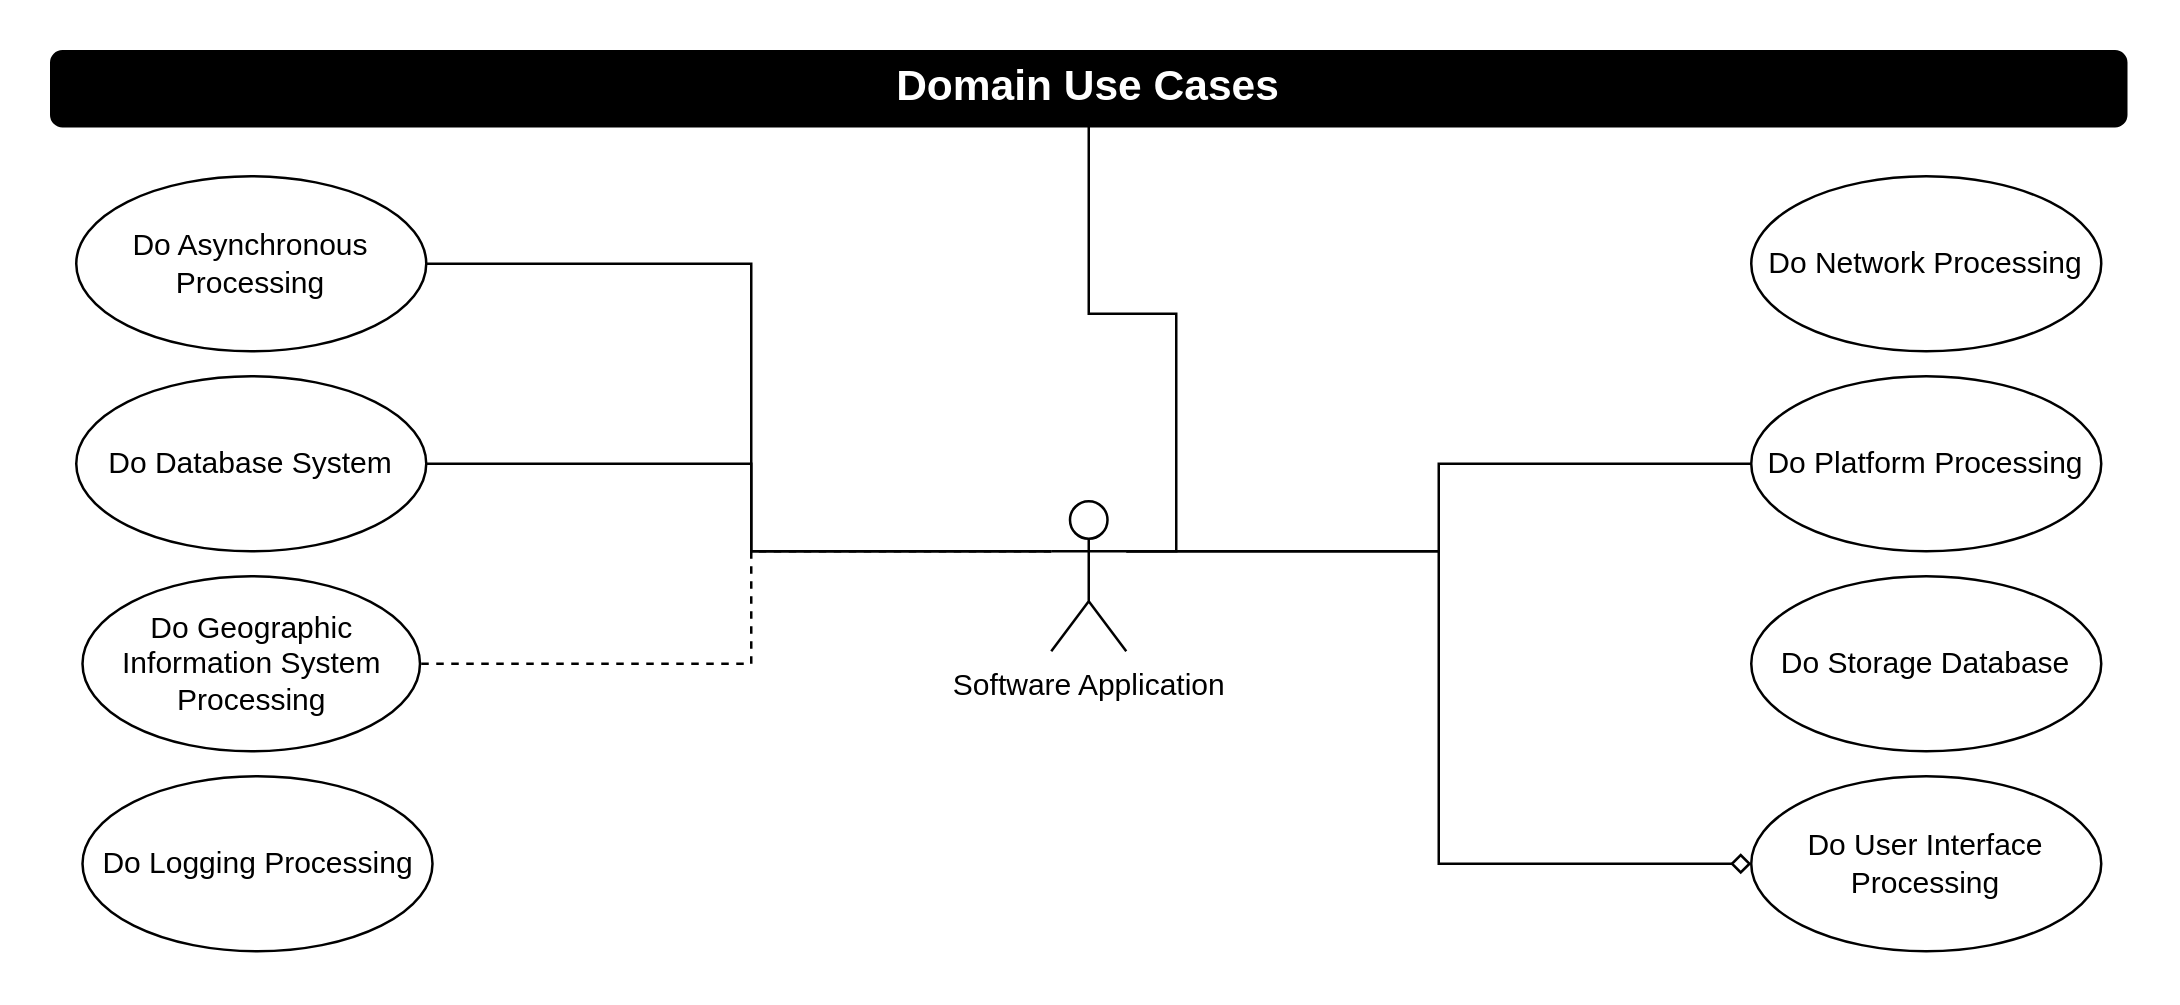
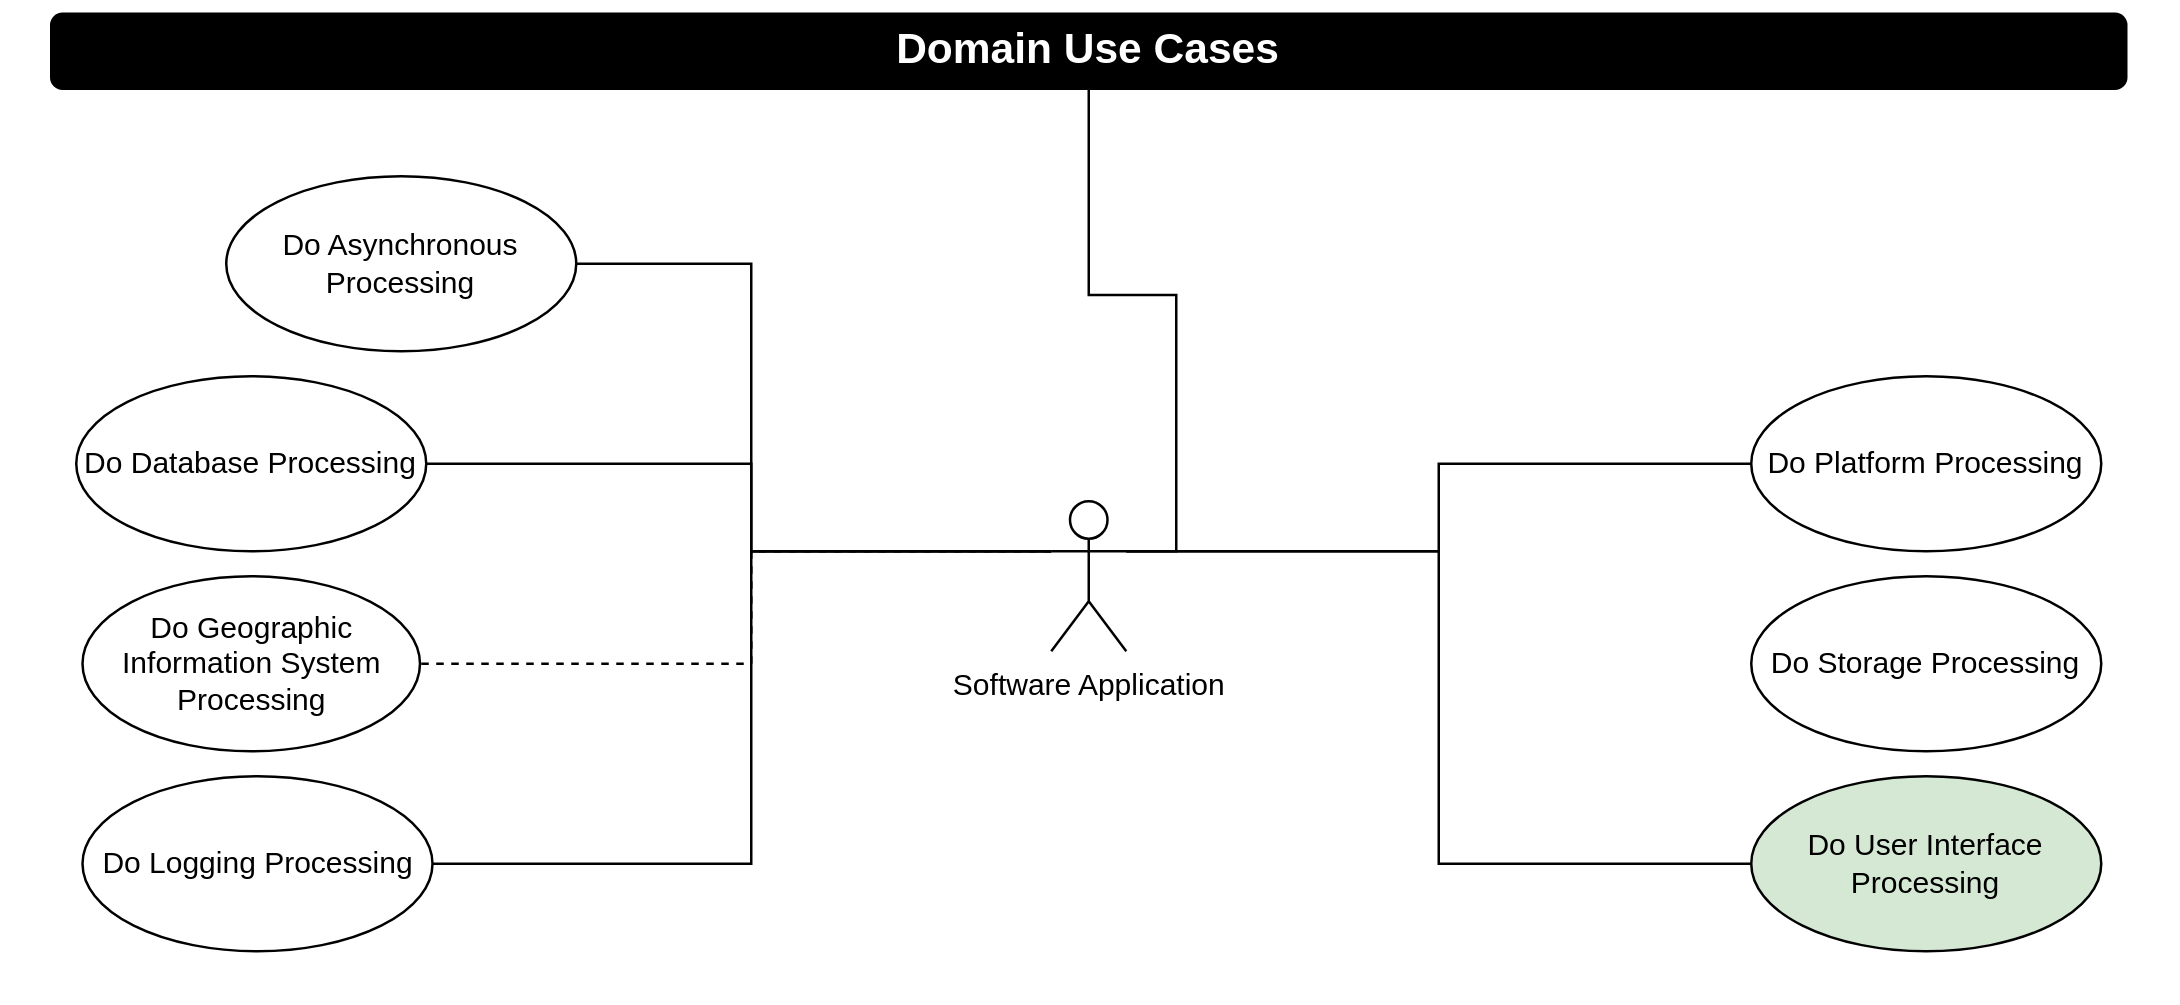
  <mxCell id="0" />
  <mxCell id="1" parent="0" />
- <mxCell id="2" value="Domain Use Cases" style="rounded=1;whiteSpace=wrap;html=1;fillColor=#000000;fontStyle=1;fontColor=#FFFFFF;fontSize=17;" vertex="1" parent="1"><mxGeometry x="20" width="830" height="30" as="geometry" y="20" /></mxCell>
+ <mxCell id="2" value="Domain Use Cases" style="rounded=1;whiteSpace=wrap;html=1;fillColor=#000000;fontStyle=1;fontColor=#FFFFFF;fontSize=17;" vertex="1" parent="1"><mxGeometry x="20" y="5" width="830" height="30" as="geometry" /></mxCell>
  <mxCell id="3" value="&lt;font style=&quot;font-size: 12px;&quot;&gt;Do Geographic Information System Processing&lt;/font&gt;" style="ellipse;whiteSpace=wrap;html=1;fontSize=12;fillColor=#FFFFFF;" vertex="1" parent="1"><mxGeometry x="32.5" y="230" width="135" height="70" as="geometry" /></mxCell>
  <mxCell id="4" value="Do Platform Processing" style="ellipse;whiteSpace=wrap;html=1;fillColor=#FFFFFF;fontSize=12;fontColor=#000000;" vertex="1" parent="1"><mxGeometry x="700" y="150" width="140" height="70" as="geometry" /></mxCell>
- <mxCell id="5" value="Do User Interface Processing" style="ellipse;whiteSpace=wrap;html=1;fillColor=#FFFFFF;fontSize=12;fontColor=#000000;" vertex="1" parent="1"><mxGeometry x="700" y="310" width="140" height="70" as="geometry" /></mxCell>
- <mxCell id="6" value="Do Asynchronous Processing" style="ellipse;whiteSpace=wrap;html=1;fillColor=#FFFFFF;fontSize=12;fontColor=#000000;" vertex="1" parent="1"><mxGeometry x="30" y="70" width="140" height="70" as="geometry" /></mxCell>
- <mxCell id="7" value="Do Network Processing" style="ellipse;whiteSpace=wrap;html=1;fillColor=#FFFFFF;fontSize=12;fontColor=#000000;" vertex="1" parent="1"><mxGeometry x="700" y="70" width="140" height="70" as="geometry" /></mxCell>
+ <mxCell id="5" value="Do User Interface Processing" style="ellipse;whiteSpace=wrap;html=1;fillColor=#d5e8d4;fontSize=12;fontColor=#000000;" vertex="1" parent="1"><mxGeometry x="700" y="310" width="140" height="70" as="geometry" /></mxCell>
+ <mxCell id="6" value="Do Asynchronous Processing" style="ellipse;whiteSpace=wrap;html=1;fillColor=#FFFFFF;fontSize=12;fontColor=#000000;" vertex="1" parent="1"><mxGeometry x="90" y="70" width="140" height="70" as="geometry" /></mxCell>
  <mxCell id="8" value="Do Logging Processing" style="ellipse;whiteSpace=wrap;html=1;fillColor=#FFFFFF;fontSize=12;fontColor=#000000;" vertex="1" parent="1"><mxGeometry x="32.5" y="310" width="140" height="70" as="geometry" /></mxCell>
- <mxCell id="9" value="Do Storage Database" style="ellipse;whiteSpace=wrap;html=1;fillColor=#FFFFFF;fontSize=12;fontColor=#000000;" vertex="1" parent="1"><mxGeometry x="700" y="230" width="140" height="70" as="geometry" /></mxCell>
- <mxCell id="10" value="Do Database System" style="ellipse;whiteSpace=wrap;html=1;fillColor=#FFFFFF;fontSize=12;fontColor=#000000;" vertex="1" parent="1"><mxGeometry x="30" y="150" width="140" height="70" as="geometry" /></mxCell>
+ <mxCell id="9" value="Do Storage Processing" style="ellipse;whiteSpace=wrap;html=1;fillColor=#FFFFFF;fontSize=12;fontColor=#000000;" vertex="1" parent="1"><mxGeometry x="700" y="230" width="140" height="70" as="geometry" /></mxCell>
+ <mxCell id="10" value="Do Database Processing" style="ellipse;whiteSpace=wrap;html=1;fillColor=#FFFFFF;fontSize=12;fontColor=#000000;" vertex="1" parent="1"><mxGeometry x="30" y="150" width="140" height="70" as="geometry" /></mxCell>
  <mxCell id="11" style="edgeStyle=orthogonalEdgeStyle;rounded=0;orthogonalLoop=1;jettySize=auto;html=1;exitX=0;exitY=0.333;exitDx=0;exitDy=0;exitPerimeter=0;entryX=1;entryY=0.5;entryDx=0;entryDy=0;fontSize=12;fontColor=#000000;endArrow=none;endFill=0;" edge="1" parent="1" source="18" target="6"><mxGeometry relative="1" as="geometry"><Array as="points"><mxPoint x="300" y="220" /><mxPoint x="300" y="105" /></Array></mxGeometry></mxCell>
  <mxCell id="12" style="edgeStyle=orthogonalEdgeStyle;rounded=0;orthogonalLoop=1;jettySize=auto;html=1;exitX=0;exitY=0.333;exitDx=0;exitDy=0;exitPerimeter=0;entryX=1;entryY=0.5;entryDx=0;entryDy=0;endArrow=none;endFill=0;fontSize=12;fontColor=#000000;" edge="1" parent="1" source="18" target="10"><mxGeometry relative="1" as="geometry"><Array as="points"><mxPoint x="300" y="220" /><mxPoint x="300" y="185" /></Array></mxGeometry></mxCell>
  <mxCell id="13" style="edgeStyle=orthogonalEdgeStyle;rounded=0;orthogonalLoop=1;jettySize=auto;html=1;exitX=0;exitY=0.333;exitDx=0;exitDy=0;exitPerimeter=0;entryX=1;entryY=0.5;entryDx=0;entryDy=0;endArrow=none;endFill=0;fontSize=12;fontColor=#000000;dashed=1;" edge="1" parent="1" source="18" target="3"><mxGeometry relative="1" as="geometry"><Array as="points"><mxPoint x="300" y="220" /><mxPoint x="300" y="265" /></Array></mxGeometry></mxCell>
+ <mxCell id="14" style="edgeStyle=orthogonalEdgeStyle;rounded=0;orthogonalLoop=1;jettySize=auto;html=1;exitX=0;exitY=0.333;exitDx=0;exitDy=0;exitPerimeter=0;entryX=1;entryY=0.5;entryDx=0;entryDy=0;endArrow=none;endFill=0;fontSize=12;fontColor=#000000;" edge="1" parent="1" source="18" target="8"><mxGeometry relative="1" as="geometry"><Array as="points"><mxPoint x="300" y="220" /><mxPoint x="300" y="345" /></Array></mxGeometry></mxCell>
  <mxCell id="15" style="edgeStyle=orthogonalEdgeStyle;rounded=0;orthogonalLoop=1;jettySize=auto;html=1;exitX=1;exitY=0.333;exitDx=0;exitDy=0;exitPerimeter=0;endArrow=none;endFill=0;fontSize=12;fontColor=#000000;" edge="1" parent="1" source="18" target="2"><mxGeometry relative="1" as="geometry" /></mxCell>
  <mxCell id="16" style="edgeStyle=orthogonalEdgeStyle;rounded=0;orthogonalLoop=1;jettySize=auto;html=1;exitX=1;exitY=0.333;exitDx=0;exitDy=0;exitPerimeter=0;endArrow=none;endFill=0;fontSize=12;fontColor=#000000;" edge="1" parent="1" source="18" target="4"><mxGeometry relative="1" as="geometry" /></mxCell>
- <mxCell id="17" style="edgeStyle=orthogonalEdgeStyle;rounded=0;orthogonalLoop=1;jettySize=auto;html=1;exitX=1;exitY=0.333;exitDx=0;exitDy=0;exitPerimeter=0;entryX=0;entryY=0.5;entryDx=0;entryDy=0;endArrow=diamond;endFill=0;fontSize=12;fontColor=#000000;" edge="1" parent="1" source="18" target="5"><mxGeometry relative="1" as="geometry" /></mxCell>
+ <mxCell id="17" style="edgeStyle=orthogonalEdgeStyle;rounded=0;orthogonalLoop=1;jettySize=auto;html=1;exitX=1;exitY=0.333;exitDx=0;exitDy=0;exitPerimeter=0;entryX=0;entryY=0.5;entryDx=0;entryDy=0;endArrow=none;endFill=0;fontSize=12;fontColor=#000000;" edge="1" parent="1" source="18" target="5"><mxGeometry relative="1" as="geometry" /></mxCell>
  <mxCell id="18" value="Software Application" style="shape=umlActor;verticalLabelPosition=bottom;verticalAlign=top;html=1;fillColor=#FFFFFF;fontSize=12;fontColor=#000000;" vertex="1" parent="1"><mxGeometry x="420" y="200" width="30" height="60" as="geometry" /></mxCell>
